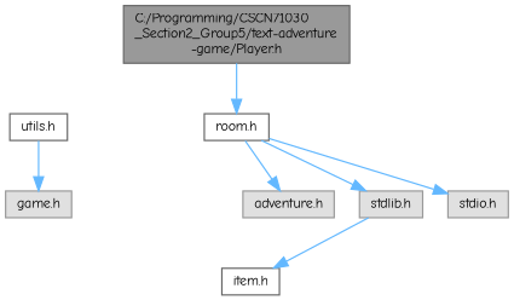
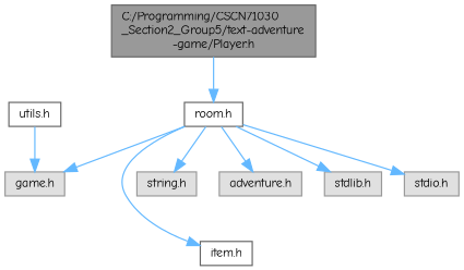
  digraph {
    fontname="Comic Neue"
    node [color=grey60 fillcolor="#E0E0E0" fontname="Comic Neue" fontsize=10 shape=box style=filled]
    edge [color=steelblue1 fontname="Comic Neue" fontsize=10 labelfontname=Helvetica labelfontsize=10 style=solid]
    n1 [color=gray40 fillcolor=grey60 fontcolor=black height=0.2 label="C:/Programming/CSCN71030\l_Section2_Group5/text-adventure\l-game/Player.h" width=0.4]
    n2 [color=grey40 fillcolor=white height=0.2 label="room.h" width=0.4]
    n3 [color=grey40 fillcolor=white height=0.2 label="item.h" width=0.4]
    n4 [height=0.2 label="game.h" width=0.4]
+   n5 [height=0.2 label="string.h" width=0.4]
    n6 [height=0.2 label="adventure.h" width=0.4]
    n7 [height=0.2 label="stdlib.h" width=0.4]
    n8 [height=0.2 label="stdio.h" width=0.4]
    n9 [color=grey40 fillcolor=white height=0.2 label="utils.h" width=0.4]
    n1 -> n2
-   n7 -> n3
+   n2 -> n3
+   n2 -> n4
+   n2 -> n5
    n2 -> n6
    n2 -> n7
    n2 -> n8
    n9 -> n4
  }
